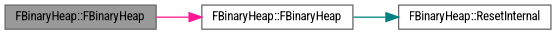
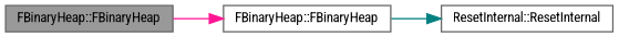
  digraph {
    rankdir=LR
    fontname="Roboto Condensed"
    node [color=grey40 fillcolor=white fontname="Roboto Condensed" fontsize=10 shape=box style=filled]
    edge [fontname="Roboto Condensed" fontsize=10 labelfontname=Helvetica labelfontsize=10 style=solid]
    n1 [color=gray40 fillcolor=grey60 fontcolor=black height=0.2 label="FBinaryHeap::FBinaryHeap" width=0.4]
    n2 [height=0.2 label="FBinaryHeap::FBinaryHeap" width=0.4]
-   n3 [height=0.2 label="FBinaryHeap::ResetInternal" width=0.4]
+   n3 [height=0.2 label="ResetInternal::ResetInternal" width=0.4]
    n1 -> n2 [color=deeppink]
    n2 -> n3 [color=teal]
  }
